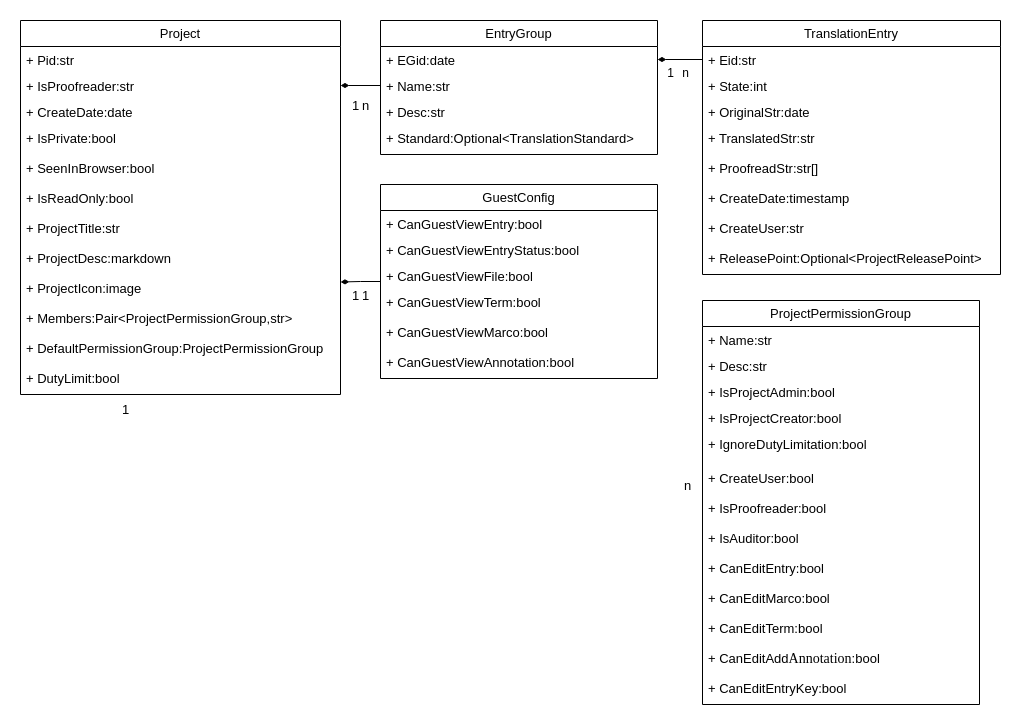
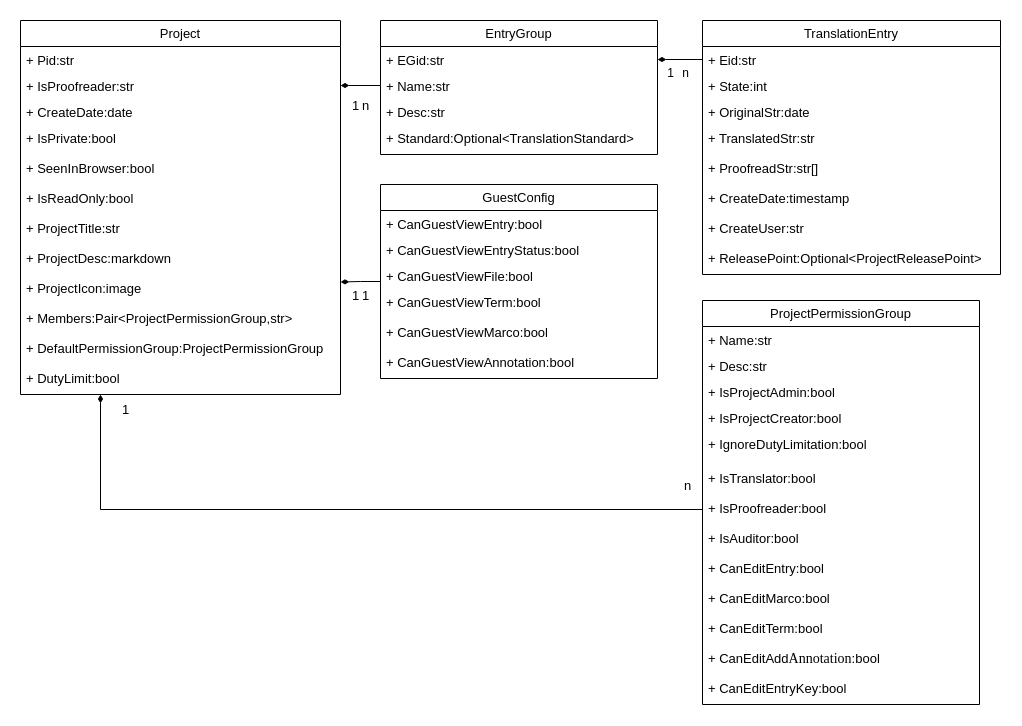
  <mxCell id="0" />
  <mxCell id="1" parent="0" />
  <mxCell id="2" value="Project" style="swimlane;fontStyle=0;childLayout=stackLayout;horizontal=1;startSize=26;fillColor=none;horizontalStack=0;resizeParent=1;resizeParentMax=0;resizeLast=0;collapsible=1;marginBottom=0;whiteSpace=wrap;html=1;fontSize=13;" parent="1" vertex="1"><mxGeometry x="20" y="20" width="320" height="374" as="geometry" /></mxCell>
  <mxCell id="3" value="+ Pid:str" style="text;strokeColor=none;fillColor=none;align=left;verticalAlign=top;spacingLeft=4;spacingRight=4;overflow=hidden;rotatable=0;points=[[0,0.5],[1,0.5]];portConstraint=eastwest;whiteSpace=wrap;html=1;fontSize=13;" parent="2" vertex="1"><mxGeometry y="26" width="320" height="26" as="geometry" /></mxCell>
  <mxCell id="4" value="+ IsProofreader:str" style="text;strokeColor=none;fillColor=none;align=left;verticalAlign=top;spacingLeft=4;spacingRight=4;overflow=hidden;rotatable=0;points=[[0,0.5],[1,0.5]];portConstraint=eastwest;whiteSpace=wrap;html=1;fontSize=13;" parent="2" vertex="1"><mxGeometry y="52" width="320" height="26" as="geometry" /></mxCell>
  <mxCell id="5" value="+ CreateDate:date" style="text;strokeColor=none;fillColor=none;align=left;verticalAlign=top;spacingLeft=4;spacingRight=4;overflow=hidden;rotatable=0;points=[[0,0.5],[1,0.5]];portConstraint=eastwest;whiteSpace=wrap;html=1;fontSize=13;" parent="2" vertex="1"><mxGeometry y="78" width="320" height="26" as="geometry" /></mxCell>
  <mxCell id="6" value="+ IsPrivate:bool" style="text;whiteSpace=wrap;html=1;fontFamily=Helvetica;fontSize=13;fontColor=default;spacingLeft=4;" parent="2" vertex="1"><mxGeometry y="104" width="320" height="30" as="geometry" /></mxCell>
  <mxCell id="7" value="+ SeenInBrowser:bool" style="text;whiteSpace=wrap;html=1;fontFamily=Helvetica;fontSize=13;fontColor=default;spacingLeft=4;" parent="2" vertex="1"><mxGeometry y="134" width="320" height="30" as="geometry" /></mxCell>
  <mxCell id="8" value="+ IsReadOnly:bool" style="text;whiteSpace=wrap;html=1;fontFamily=Helvetica;fontSize=13;fontColor=default;spacingLeft=4;" parent="2" vertex="1"><mxGeometry y="164" width="320" height="30" as="geometry" /></mxCell>
  <mxCell id="9" value="+ ProjectTitle:str" style="text;whiteSpace=wrap;html=1;fontFamily=Helvetica;fontSize=13;fontColor=default;spacingLeft=4;" parent="2" vertex="1"><mxGeometry y="194" width="320" height="30" as="geometry" /></mxCell>
  <mxCell id="10" value="+ ProjectDesc:markdown" style="text;whiteSpace=wrap;html=1;fontFamily=Helvetica;fontSize=13;fontColor=default;spacingLeft=4;" parent="2" vertex="1"><mxGeometry y="224" width="320" height="30" as="geometry" /></mxCell>
  <mxCell id="11" value="+ ProjectIcon:image" style="text;whiteSpace=wrap;html=1;fontFamily=Helvetica;fontSize=13;fontColor=default;spacingLeft=4;" parent="2" vertex="1"><mxGeometry y="254" width="320" height="30" as="geometry" /></mxCell>
  <mxCell id="12" value="+ Members:Pair&amp;lt;ProjectPermissionGroup,str&amp;gt;" style="text;whiteSpace=wrap;html=1;fontFamily=Helvetica;fontSize=13;fontColor=default;spacingLeft=4;" parent="2" vertex="1"><mxGeometry y="284" width="320" height="30" as="geometry" /></mxCell>
  <mxCell id="13" value="+ DefaultPermissionGroup:ProjectPermissionGroup" style="text;whiteSpace=wrap;html=1;fontFamily=Helvetica;fontSize=13;fontColor=default;spacingLeft=4;" parent="2" vertex="1"><mxGeometry y="314" width="320" height="30" as="geometry" /></mxCell>
  <mxCell id="14" value="+ DutyLimit:bool" style="text;whiteSpace=wrap;html=1;fontFamily=Helvetica;fontSize=13;fontColor=default;spacingLeft=4;" vertex="1" parent="2"><mxGeometry y="344" width="320" height="30" as="geometry" /></mxCell>
  <mxCell id="15" style="edgeStyle=orthogonalEdgeStyle;rounded=0;orthogonalLoop=1;jettySize=auto;html=1;entryX=1;entryY=0.25;entryDx=0;entryDy=0;endArrow=diamondThin;endFill=1;fontSize=13;" parent="1" source="16" target="11" edge="1"><mxGeometry relative="1" as="geometry" /></mxCell>
  <mxCell id="16" value="GuestConfig" style="swimlane;fontStyle=0;childLayout=stackLayout;horizontal=1;startSize=26;fillColor=none;horizontalStack=0;resizeParent=1;resizeParentMax=0;resizeLast=0;collapsible=1;marginBottom=0;whiteSpace=wrap;html=1;fontSize=13;" parent="1" vertex="1"><mxGeometry x="380" y="184" width="277" height="194" as="geometry" /></mxCell>
  <mxCell id="17" value="+ CanGuestViewEntry:bool" style="text;strokeColor=none;fillColor=none;align=left;verticalAlign=top;spacingLeft=4;spacingRight=4;overflow=hidden;rotatable=0;points=[[0,0.5],[1,0.5]];portConstraint=eastwest;whiteSpace=wrap;html=1;fontSize=13;" parent="16" vertex="1"><mxGeometry y="26" width="277" height="26" as="geometry" /></mxCell>
  <mxCell id="18" value="+ CanGuestViewEntryStatus:bool" style="text;strokeColor=none;fillColor=none;align=left;verticalAlign=top;spacingLeft=4;spacingRight=4;overflow=hidden;rotatable=0;points=[[0,0.5],[1,0.5]];portConstraint=eastwest;whiteSpace=wrap;html=1;fontSize=13;" parent="16" vertex="1"><mxGeometry y="52" width="277" height="26" as="geometry" /></mxCell>
  <mxCell id="19" value="+ CanGuestViewFile:bool" style="text;strokeColor=none;fillColor=none;align=left;verticalAlign=top;spacingLeft=4;spacingRight=4;overflow=hidden;rotatable=0;points=[[0,0.5],[1,0.5]];portConstraint=eastwest;whiteSpace=wrap;html=1;fontSize=13;" parent="16" vertex="1"><mxGeometry y="78" width="277" height="26" as="geometry" /></mxCell>
  <mxCell id="20" value="+ CanGuestViewTerm:bool" style="text;whiteSpace=wrap;html=1;fontFamily=Helvetica;fontSize=13;fontColor=default;spacingLeft=4;" parent="16" vertex="1"><mxGeometry y="104" width="277" height="30" as="geometry" /></mxCell>
  <mxCell id="21" value="+ CanGuestViewMarco:bool" style="text;whiteSpace=wrap;html=1;fontFamily=Helvetica;fontSize=13;fontColor=default;spacingLeft=4;" parent="16" vertex="1"><mxGeometry y="134" width="277" height="30" as="geometry" /></mxCell>
  <mxCell id="22" value="+ CanGuestViewAnnotation:bool" style="text;whiteSpace=wrap;html=1;fontFamily=Helvetica;fontSize=13;fontColor=default;spacingLeft=4;" parent="16" vertex="1"><mxGeometry y="164" width="277" height="30" as="geometry" /></mxCell>
  <mxCell id="23" value="EntryGroup" style="swimlane;fontStyle=0;childLayout=stackLayout;horizontal=1;startSize=26;fillColor=none;horizontalStack=0;resizeParent=1;resizeParentMax=0;resizeLast=0;collapsible=1;marginBottom=0;whiteSpace=wrap;html=1;fontSize=13;" parent="1" vertex="1"><mxGeometry x="380" y="20" width="277" height="134" as="geometry" /></mxCell>
- <mxCell id="24" value="+ EGid:date" style="text;strokeColor=none;fillColor=none;align=left;verticalAlign=top;spacingLeft=4;spacingRight=4;overflow=hidden;rotatable=0;points=[[0,0.5],[1,0.5]];portConstraint=eastwest;whiteSpace=wrap;html=1;fontSize=13;" parent="23" vertex="1"><mxGeometry y="26" width="277" height="26" as="geometry" /></mxCell>
+ <mxCell id="24" value="+ EGid:str" style="text;strokeColor=none;fillColor=none;align=left;verticalAlign=top;spacingLeft=4;spacingRight=4;overflow=hidden;rotatable=0;points=[[0,0.5],[1,0.5]];portConstraint=eastwest;whiteSpace=wrap;html=1;fontSize=13;" parent="23" vertex="1"><mxGeometry y="26" width="277" height="26" as="geometry" /></mxCell>
  <mxCell id="25" value="+ Name:str" style="text;strokeColor=none;fillColor=none;align=left;verticalAlign=top;spacingLeft=4;spacingRight=4;overflow=hidden;rotatable=0;points=[[0,0.5],[1,0.5]];portConstraint=eastwest;whiteSpace=wrap;html=1;fontSize=13;" parent="23" vertex="1"><mxGeometry y="52" width="277" height="26" as="geometry" /></mxCell>
  <mxCell id="26" value="+ Desc:str" style="text;strokeColor=none;fillColor=none;align=left;verticalAlign=top;spacingLeft=4;spacingRight=4;overflow=hidden;rotatable=0;points=[[0,0.5],[1,0.5]];portConstraint=eastwest;whiteSpace=wrap;html=1;fontSize=13;" parent="23" vertex="1"><mxGeometry y="78" width="277" height="26" as="geometry" /></mxCell>
  <mxCell id="27" value="+ Standard:Optional&amp;lt;TranslationStandard&amp;gt;" style="text;whiteSpace=wrap;html=1;fontFamily=Helvetica;fontSize=13;fontColor=default;spacingLeft=4;" parent="23" vertex="1"><mxGeometry y="104" width="277" height="30" as="geometry" /></mxCell>
  <mxCell id="28" value="TranslationEntry" style="swimlane;fontStyle=0;childLayout=stackLayout;horizontal=1;startSize=26;fillColor=none;horizontalStack=0;resizeParent=1;resizeParentMax=0;resizeLast=0;collapsible=1;marginBottom=0;whiteSpace=wrap;html=1;fontSize=13;" parent="1" vertex="1"><mxGeometry x="702" y="20" width="298" height="254" as="geometry" /></mxCell>
  <mxCell id="29" value="+ Eid:str" style="text;strokeColor=none;fillColor=none;align=left;verticalAlign=top;spacingLeft=4;spacingRight=4;overflow=hidden;rotatable=0;points=[[0,0.5],[1,0.5]];portConstraint=eastwest;whiteSpace=wrap;html=1;fontSize=13;" parent="28" vertex="1"><mxGeometry y="26" width="298" height="26" as="geometry" /></mxCell>
  <mxCell id="30" value="+ State:int" style="text;strokeColor=none;fillColor=none;align=left;verticalAlign=top;spacingLeft=4;spacingRight=4;overflow=hidden;rotatable=0;points=[[0,0.5],[1,0.5]];portConstraint=eastwest;whiteSpace=wrap;html=1;fontSize=13;" parent="28" vertex="1"><mxGeometry y="52" width="298" height="26" as="geometry" /></mxCell>
  <mxCell id="31" value="+ OriginalStr:date" style="text;strokeColor=none;fillColor=none;align=left;verticalAlign=top;spacingLeft=4;spacingRight=4;overflow=hidden;rotatable=0;points=[[0,0.5],[1,0.5]];portConstraint=eastwest;whiteSpace=wrap;html=1;fontSize=13;" parent="28" vertex="1"><mxGeometry y="78" width="298" height="26" as="geometry" /></mxCell>
  <mxCell id="32" value="+ TranslatedStr:str" style="text;whiteSpace=wrap;html=1;fontFamily=Helvetica;fontSize=13;fontColor=default;spacingLeft=4;" parent="28" vertex="1"><mxGeometry y="104" width="298" height="30" as="geometry" /></mxCell>
  <mxCell id="33" value="+ ProofreadStr:str[]" style="text;whiteSpace=wrap;html=1;fontFamily=Helvetica;fontSize=13;fontColor=default;spacingLeft=4;" parent="28" vertex="1"><mxGeometry y="134" width="298" height="30" as="geometry" /></mxCell>
  <mxCell id="34" value="+ CreateDate:timestamp" style="text;whiteSpace=wrap;html=1;fontFamily=Helvetica;fontSize=13;fontColor=default;spacingLeft=4;" parent="28" vertex="1"><mxGeometry y="164" width="298" height="30" as="geometry" /></mxCell>
  <mxCell id="35" value="+ CreateUser:str" style="text;whiteSpace=wrap;html=1;fontFamily=Helvetica;fontSize=13;fontColor=default;spacingLeft=4;" parent="28" vertex="1"><mxGeometry y="194" width="298" height="30" as="geometry" /></mxCell>
  <mxCell id="36" value="+ ReleasePoint:Optional&amp;lt;ProjectReleasePoint&amp;gt;" style="text;whiteSpace=wrap;html=1;fontFamily=Helvetica;fontSize=13;fontColor=default;spacingLeft=4;" parent="28" vertex="1"><mxGeometry y="224" width="298" height="30" as="geometry" /></mxCell>
  <mxCell id="37" value="ProjectPermissionGroup" style="swimlane;fontStyle=0;childLayout=stackLayout;horizontal=1;startSize=26;fillColor=none;horizontalStack=0;resizeParent=1;resizeParentMax=0;resizeLast=0;collapsible=1;marginBottom=0;whiteSpace=wrap;html=1;fontSize=13;" parent="1" vertex="1"><mxGeometry x="702" y="300" width="277" height="404" as="geometry" /></mxCell>
  <mxCell id="38" value="+ Name:str" style="text;strokeColor=none;fillColor=none;align=left;verticalAlign=top;spacingLeft=4;spacingRight=4;overflow=hidden;rotatable=0;points=[[0,0.5],[1,0.5]];portConstraint=eastwest;whiteSpace=wrap;html=1;fontSize=13;" parent="37" vertex="1"><mxGeometry y="26" width="277" height="26" as="geometry" /></mxCell>
  <mxCell id="39" value="+ Desc:str" style="text;strokeColor=none;fillColor=none;align=left;verticalAlign=top;spacingLeft=4;spacingRight=4;overflow=hidden;rotatable=0;points=[[0,0.5],[1,0.5]];portConstraint=eastwest;whiteSpace=wrap;html=1;fontSize=13;" vertex="1" parent="37"><mxGeometry y="52" width="277" height="26" as="geometry" /></mxCell>
  <mxCell id="40" value="+ IsProjectAdmin:bool" style="text;strokeColor=none;fillColor=none;align=left;verticalAlign=top;spacingLeft=4;spacingRight=4;overflow=hidden;rotatable=0;points=[[0,0.5],[1,0.5]];portConstraint=eastwest;whiteSpace=wrap;html=1;fontSize=13;" vertex="1" parent="37"><mxGeometry y="78" width="277" height="26" as="geometry" /></mxCell>
  <mxCell id="41" value="+ IsProjectCreator:bool" style="text;strokeColor=none;fillColor=none;align=left;verticalAlign=top;spacingLeft=4;spacingRight=4;overflow=hidden;rotatable=0;points=[[0,0.5],[1,0.5]];portConstraint=eastwest;whiteSpace=wrap;html=1;fontSize=13;" parent="37" vertex="1"><mxGeometry y="104" width="277" height="26" as="geometry" /></mxCell>
  <mxCell id="42" value="+ IgnoreDutyLimitation:bool" style="text;whiteSpace=wrap;html=1;fontFamily=Helvetica;fontSize=13;fontColor=default;spacingLeft=4;align=left;verticalAlign=top;" parent="37" vertex="1"><mxGeometry y="130" width="277" height="34" as="geometry" /></mxCell>
- <mxCell id="43" value="+ CreateUser:bool" style="text;whiteSpace=wrap;html=1;fontFamily=Helvetica;fontSize=13;fontColor=default;spacingLeft=4;" parent="37" vertex="1"><mxGeometry y="164" width="277" height="30" as="geometry" /></mxCell>
+ <mxCell id="43" value="+ IsTranslator:bool" style="text;whiteSpace=wrap;html=1;fontFamily=Helvetica;fontSize=13;fontColor=default;spacingLeft=4;" parent="37" vertex="1"><mxGeometry y="164" width="277" height="30" as="geometry" /></mxCell>
  <mxCell id="44" value="+ IsProofreader:bool" style="text;whiteSpace=wrap;html=1;fontFamily=Helvetica;fontSize=13;fontColor=default;spacingLeft=4;" parent="37" vertex="1"><mxGeometry y="194" width="277" height="30" as="geometry" /></mxCell>
  <mxCell id="45" value="+ IsAuditor:bool" style="text;whiteSpace=wrap;html=1;fontFamily=Helvetica;fontSize=13;fontColor=default;spacingLeft=4;" parent="37" vertex="1"><mxGeometry y="224" width="277" height="30" as="geometry" /></mxCell>
  <mxCell id="46" value="+ CanEditEntry:bool" style="text;whiteSpace=wrap;html=1;fontFamily=Helvetica;fontSize=13;fontColor=default;spacingLeft=4;" parent="37" vertex="1"><mxGeometry y="254" width="277" height="30" as="geometry" /></mxCell>
  <mxCell id="47" value="+ CanEditMarco:bool" style="text;whiteSpace=wrap;html=1;fontFamily=Helvetica;fontSize=13;fontColor=default;spacingLeft=4;" parent="37" vertex="1"><mxGeometry y="284" width="277" height="30" as="geometry" /></mxCell>
  <mxCell id="48" value="+ CanEditTerm:bool" style="text;whiteSpace=wrap;html=1;fontFamily=Helvetica;fontSize=13;fontColor=default;spacingLeft=4;" parent="37" vertex="1"><mxGeometry y="314" width="277" height="30" as="geometry" /></mxCell>
  <mxCell id="49" value="+ CanEditAdd&lt;span style=&quot;font-size:10.5pt;mso-bidi-font-size:&lt;br/&gt;11.0pt;font-family:等线;mso-ascii-theme-font:minor-latin;mso-fareast-theme-font:&lt;br/&gt;minor-fareast;mso-hansi-theme-font:minor-latin;mso-bidi-font-family:&amp;quot;Times New Roman&amp;quot;;&lt;br/&gt;mso-bidi-theme-font:minor-bidi;mso-ansi-language:EN-US;mso-fareast-language:&lt;br/&gt;ZH-CN;mso-bidi-language:AR-SA&quot; lang=&quot;EN-US&quot;&gt;Annotation&lt;/span&gt;:bool" style="text;whiteSpace=wrap;html=1;fontFamily=Helvetica;fontSize=13;fontColor=default;spacingLeft=4;" parent="37" vertex="1"><mxGeometry y="344" width="277" height="30" as="geometry" /></mxCell>
  <mxCell id="50" value="+ CanEditEntryKey:bool" style="text;whiteSpace=wrap;html=1;fontFamily=Helvetica;fontSize=13;fontColor=default;spacingLeft=4;" parent="37" vertex="1"><mxGeometry y="374" width="277" height="30" as="geometry" /></mxCell>
+ <mxCell id="51" style="edgeStyle=orthogonalEdgeStyle;rounded=0;orthogonalLoop=1;jettySize=auto;html=1;exitX=0;exitY=0.5;exitDx=0;exitDy=0;endArrow=diamondThin;endFill=1;fontSize=13;entryX=0.25;entryY=1;entryDx=0;entryDy=0;" parent="1" source="44" target="2" edge="1"><mxGeometry relative="1" as="geometry"><mxPoint x="100" y="400" as="targetPoint" /></mxGeometry></mxCell>
  <mxCell id="52" style="edgeStyle=orthogonalEdgeStyle;rounded=0;orthogonalLoop=1;jettySize=auto;html=1;entryX=1;entryY=0.5;entryDx=0;entryDy=0;endArrow=diamondThin;endFill=1;fontSize=13;" parent="1" source="25" target="4" edge="1"><mxGeometry relative="1" as="geometry" /></mxCell>
  <mxCell id="53" style="edgeStyle=orthogonalEdgeStyle;rounded=0;orthogonalLoop=1;jettySize=auto;html=1;exitX=0;exitY=0.5;exitDx=0;exitDy=0;entryX=1;entryY=0.5;entryDx=0;entryDy=0;endArrow=diamondThin;endFill=1;fontSize=13;" parent="1" source="29" target="24" edge="1"><mxGeometry relative="1" as="geometry"><mxPoint x="710" y="59" as="targetPoint" /></mxGeometry></mxCell>
  <mxCell id="54" value="1" style="text;html=1;align=center;verticalAlign=middle;resizable=0;points=[];autosize=1;strokeColor=none;fillColor=none;fontSize=13;" parent="1" vertex="1"><mxGeometry x="110" y="394" width="30" height="30" as="geometry" /></mxCell>
  <mxCell id="55" value="n" style="text;html=1;align=center;verticalAlign=middle;resizable=0;points=[];autosize=1;strokeColor=none;fillColor=none;fontSize=13;" parent="1" vertex="1"><mxGeometry x="672" y="470" width="30" height="30" as="geometry" /></mxCell>
  <mxCell id="56" value="1" style="text;html=1;align=center;verticalAlign=middle;resizable=0;points=[];autosize=1;strokeColor=none;fillColor=none;fontSize=13;" parent="1" vertex="1"><mxGeometry x="340" y="280" width="30" height="30" as="geometry" /></mxCell>
  <mxCell id="57" value="1" style="text;html=1;align=center;verticalAlign=middle;resizable=0;points=[];autosize=1;strokeColor=none;fillColor=none;fontSize=13;" parent="1" vertex="1"><mxGeometry x="350" y="280" width="30" height="30" as="geometry" /></mxCell>
  <mxCell id="58" value="1" style="text;html=1;align=center;verticalAlign=middle;resizable=0;points=[];autosize=1;strokeColor=none;fillColor=none;fontSize=13;" parent="1" vertex="1"><mxGeometry x="340" y="90" width="30" height="30" as="geometry" /></mxCell>
  <mxCell id="59" value="n" style="text;html=1;align=center;verticalAlign=middle;resizable=0;points=[];autosize=1;strokeColor=none;fillColor=none;fontSize=13;" parent="1" vertex="1"><mxGeometry x="350" y="90" width="30" height="30" as="geometry" /></mxCell>
  <mxCell id="60" value="1" style="text;html=1;align=center;verticalAlign=middle;resizable=0;points=[];autosize=1;strokeColor=none;fillColor=none;" vertex="1" parent="1"><mxGeometry x="655" y="58" width="30" height="30" as="geometry" /></mxCell>
  <mxCell id="61" value="n" style="text;html=1;align=center;verticalAlign=middle;resizable=0;points=[];autosize=1;strokeColor=none;fillColor=none;" vertex="1" parent="1"><mxGeometry x="670" y="58" width="30" height="30" as="geometry" /></mxCell>
